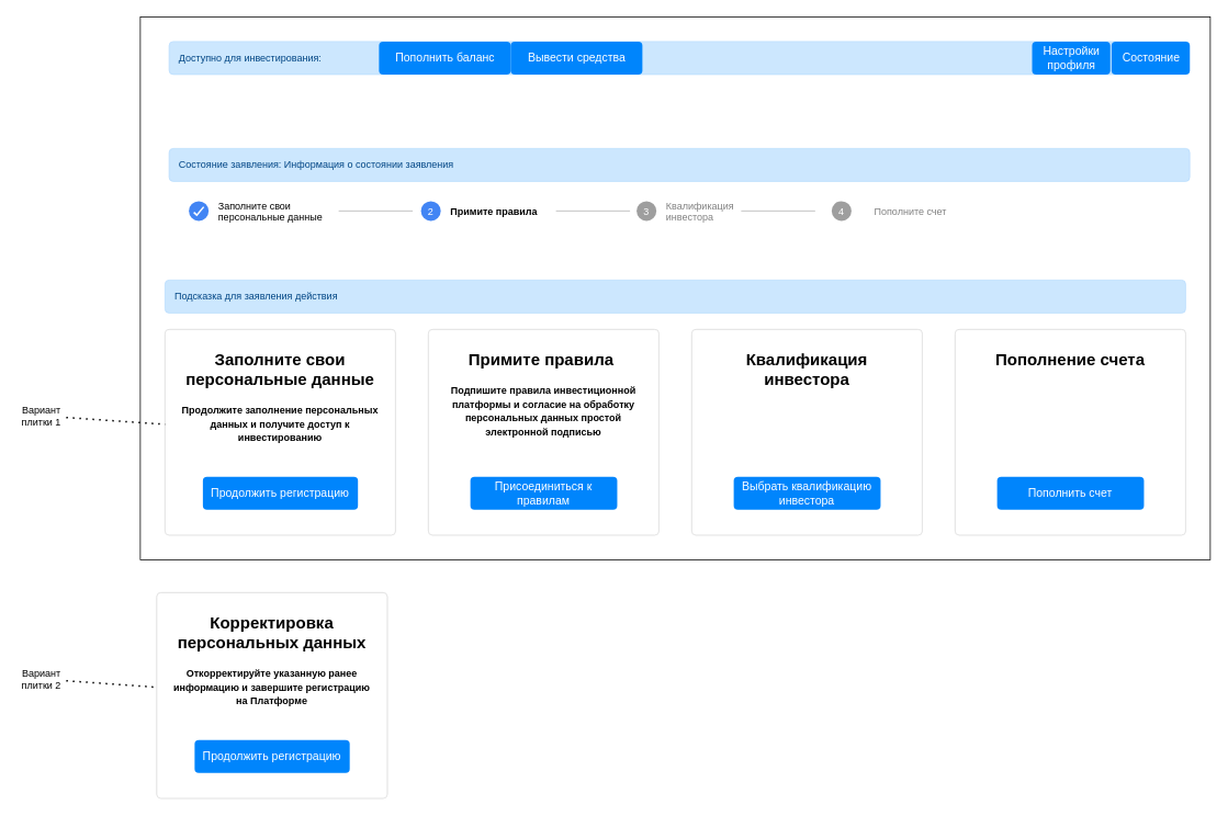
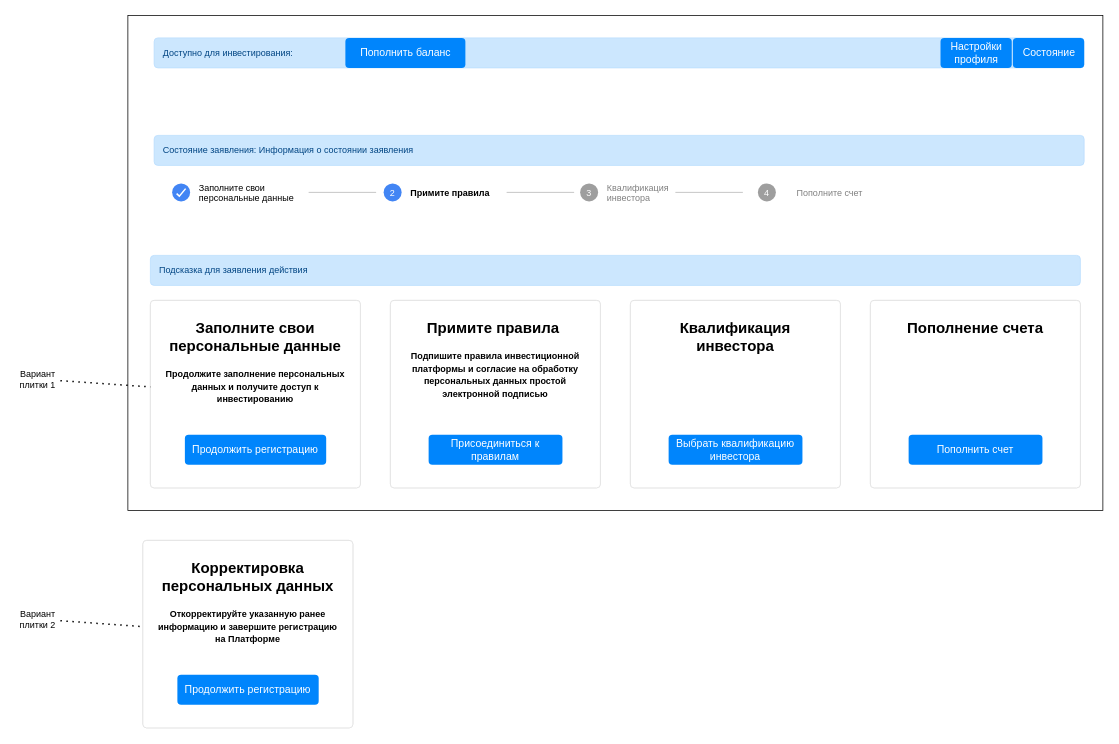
  <mxCell id="0" />
  <mxCell id="1" parent="0" />
  <mxCell id="2" value="" style="rounded=0;whiteSpace=wrap;html=1;" vertex="1" parent="1"><mxGeometry x="170" y="20" width="1300" height="660" as="geometry" /></mxCell>
  <mxCell id="3" value="Доступно для инвестирования:" style="html=1;shadow=0;dashed=0;shape=mxgraph.bootstrap.rrect;rSize=5;strokeColor=#B8DCFE;strokeWidth=1;fillColor=#CCE7FE;fontColor=#004583;whiteSpace=wrap;align=left;verticalAlign=middle;spacingLeft=10;" vertex="1" parent="1"><mxGeometry x="205" y="50" width="1240" height="40" as="geometry" /></mxCell>
  <mxCell id="4" value="" style="html=1;shadow=0;dashed=0;shape=mxgraph.bootstrap.rrect;rSize=5;strokeColor=#DFDFDF;html=1;whiteSpace=wrap;fillColor=#FFFFFF;fontColor=#000000;align=center;verticalAlign=top;spacing=20;fontSize=14;" vertex="1" parent="1"><mxGeometry x="200" y="400" width="280" height="250" as="geometry" /></mxCell>
  <mxCell id="5" value="Заполнить анкету" style="html=1;shadow=0;dashed=0;shape=mxgraph.bootstrap.rrect;rSize=5;perimeter=none;whiteSpace=wrap;fillColor=#0085FC;strokeColor=none;fontColor=#ffffff;resizeWidth=1;fontSize=14;" vertex="1" parent="4"><mxGeometry y="1" width="148.42" height="40" relative="1" as="geometry"><mxPoint x="66" y="-71" as="offset" /></mxGeometry></mxCell>
  <mxCell id="6" value="&lt;b style=&quot;font-size: 20px&quot;&gt;Заполните свои персональные данные&lt;/b&gt;&lt;br&gt;&lt;br&gt;&lt;b&gt;&lt;font style=&quot;font-size: 12px&quot;&gt;Продолжите заполнение персональных данных и получите доступ к инвестированию&lt;/font&gt;&lt;/b&gt;" style="html=1;shadow=0;dashed=0;shape=mxgraph.bootstrap.rrect;rSize=5;strokeColor=#DFDFDF;html=1;whiteSpace=wrap;fillColor=#FFFFFF;fontColor=#000000;align=center;verticalAlign=top;spacing=20;fontSize=14;" vertex="1" parent="4"><mxGeometry width="280" height="250" as="geometry" /></mxCell>
  <mxCell id="7" value="Продолжить регистрацию" style="html=1;shadow=0;dashed=0;shape=mxgraph.bootstrap.rrect;rSize=5;perimeter=none;whiteSpace=wrap;fillColor=#0085FC;strokeColor=none;fontColor=#ffffff;resizeWidth=1;fontSize=14;" vertex="1" parent="6"><mxGeometry y="1" width="188.42" height="40" relative="1" as="geometry"><mxPoint x="46" y="-71" as="offset" /></mxGeometry></mxCell>
  <mxCell id="8" value="" style="html=1;shadow=0;dashed=0;shape=mxgraph.bootstrap.rrect;rSize=5;strokeColor=#DFDFDF;html=1;whiteSpace=wrap;fillColor=#FFFFFF;fontColor=#000000;align=center;verticalAlign=top;spacing=20;fontSize=14;" vertex="1" parent="1"><mxGeometry x="520" y="400" width="280" height="250" as="geometry" /></mxCell>
  <mxCell id="9" value="Заполнить анкету" style="html=1;shadow=0;dashed=0;shape=mxgraph.bootstrap.rrect;rSize=5;perimeter=none;whiteSpace=wrap;fillColor=#0085FC;strokeColor=none;fontColor=#ffffff;resizeWidth=1;fontSize=14;" vertex="1" parent="8"><mxGeometry y="1" width="148.42" height="40" relative="1" as="geometry"><mxPoint x="66" y="-71" as="offset" /></mxGeometry></mxCell>
  <mxCell id="10" value="&lt;b style=&quot;font-size: 20px&quot;&gt;Примите правила&amp;nbsp;&lt;/b&gt;&lt;br&gt;&lt;br&gt;&lt;b&gt;&lt;font style=&quot;font-size: 12px&quot;&gt;Подпишите правила инвестиционной платформы и согласие на обработку персональных данных простой электронной подписью&lt;/font&gt;&lt;/b&gt;" style="html=1;shadow=0;dashed=0;shape=mxgraph.bootstrap.rrect;rSize=5;strokeColor=#DFDFDF;html=1;whiteSpace=wrap;fillColor=#FFFFFF;fontColor=#000000;align=center;verticalAlign=top;spacing=20;fontSize=14;" vertex="1" parent="8"><mxGeometry width="280" height="250" as="geometry" /></mxCell>
  <mxCell id="11" value="Присоединиться к правилам" style="html=1;shadow=0;dashed=0;shape=mxgraph.bootstrap.rrect;rSize=5;perimeter=none;whiteSpace=wrap;fillColor=#0085FC;strokeColor=none;fontColor=#ffffff;resizeWidth=1;fontSize=14;" vertex="1" parent="10"><mxGeometry y="1" width="178.42" height="40" relative="1" as="geometry"><mxPoint x="51" y="-71" as="offset" /></mxGeometry></mxCell>
  <mxCell id="12" value="" style="html=1;shadow=0;dashed=0;shape=mxgraph.bootstrap.rrect;rSize=5;strokeColor=#DFDFDF;html=1;whiteSpace=wrap;fillColor=#FFFFFF;fontColor=#000000;align=center;verticalAlign=top;spacing=20;fontSize=14;" vertex="1" parent="1"><mxGeometry x="840" y="400" width="280" height="250" as="geometry" /></mxCell>
  <mxCell id="13" value="Заполнить анкету" style="html=1;shadow=0;dashed=0;shape=mxgraph.bootstrap.rrect;rSize=5;perimeter=none;whiteSpace=wrap;fillColor=#0085FC;strokeColor=none;fontColor=#ffffff;resizeWidth=1;fontSize=14;" vertex="1" parent="12"><mxGeometry y="1" width="148.42" height="40" relative="1" as="geometry"><mxPoint x="66" y="-71" as="offset" /></mxGeometry></mxCell>
  <mxCell id="14" value="&lt;span style=&quot;font-size: 20px&quot;&gt;&lt;b&gt;Квалификация инвестора&lt;/b&gt;&lt;/span&gt;" style="html=1;shadow=0;dashed=0;shape=mxgraph.bootstrap.rrect;rSize=5;strokeColor=#DFDFDF;html=1;whiteSpace=wrap;fillColor=#FFFFFF;fontColor=#000000;align=center;verticalAlign=top;spacing=20;fontSize=14;" vertex="1" parent="12"><mxGeometry width="280" height="250" as="geometry" /></mxCell>
  <mxCell id="15" value="Выбрать квалификацию инвестора" style="html=1;shadow=0;dashed=0;shape=mxgraph.bootstrap.rrect;rSize=5;perimeter=none;whiteSpace=wrap;fillColor=#0085FC;strokeColor=none;fontColor=#ffffff;resizeWidth=1;fontSize=14;" vertex="1" parent="14"><mxGeometry y="1" width="178.42" height="40" relative="1" as="geometry"><mxPoint x="51" y="-71" as="offset" /></mxGeometry></mxCell>
  <mxCell id="16" value="" style="html=1;shadow=0;dashed=0;shape=mxgraph.bootstrap.rrect;rSize=5;strokeColor=#DFDFDF;html=1;whiteSpace=wrap;fillColor=#FFFFFF;fontColor=#000000;align=center;verticalAlign=top;spacing=20;fontSize=14;" vertex="1" parent="1"><mxGeometry x="1160" y="400" width="280" height="250" as="geometry" /></mxCell>
  <mxCell id="17" value="Заполнить анкету" style="html=1;shadow=0;dashed=0;shape=mxgraph.bootstrap.rrect;rSize=5;perimeter=none;whiteSpace=wrap;fillColor=#0085FC;strokeColor=none;fontColor=#ffffff;resizeWidth=1;fontSize=14;" vertex="1" parent="16"><mxGeometry y="1" width="148.42" height="40" relative="1" as="geometry"><mxPoint x="66" y="-71" as="offset" /></mxGeometry></mxCell>
  <mxCell id="18" value="&lt;span style=&quot;font-size: 20px&quot;&gt;&lt;b&gt;Пополнение счета&lt;/b&gt;&lt;/span&gt;" style="html=1;shadow=0;dashed=0;shape=mxgraph.bootstrap.rrect;rSize=5;strokeColor=#DFDFDF;html=1;whiteSpace=wrap;fillColor=#FFFFFF;fontColor=#000000;align=center;verticalAlign=top;spacing=20;fontSize=14;" vertex="1" parent="16"><mxGeometry width="280" height="250" as="geometry" /></mxCell>
  <mxCell id="19" value="Пополнить счет" style="html=1;shadow=0;dashed=0;shape=mxgraph.bootstrap.rrect;rSize=5;perimeter=none;whiteSpace=wrap;fillColor=#0085FC;strokeColor=none;fontColor=#ffffff;resizeWidth=1;fontSize=14;" vertex="1" parent="18"><mxGeometry y="1" width="178.42" height="40" relative="1" as="geometry"><mxPoint x="51" y="-71" as="offset" /></mxGeometry></mxCell>
  <mxCell id="20" value="Подсказка для заявления действия" style="html=1;shadow=0;dashed=0;shape=mxgraph.bootstrap.rrect;rSize=5;strokeColor=#B8DCFE;strokeWidth=1;fillColor=#CCE7FE;fontColor=#004583;whiteSpace=wrap;align=left;verticalAlign=middle;spacingLeft=10;" vertex="1" parent="1"><mxGeometry x="200" y="340" width="1240" height="40" as="geometry" /></mxCell>
  <mxCell id="21" value="Пополнить баланс" style="html=1;shadow=0;dashed=0;shape=mxgraph.bootstrap.rrect;rSize=5;fillColor=#0085FC;strokeColor=none;fontSize=14;fontColor=#ffffff;" vertex="1" parent="1"><mxGeometry x="460" y="50" width="160" height="40" as="geometry" /></mxCell>
- <mxCell id="22" value="Вывести средства" style="html=1;shadow=0;dashed=0;shape=mxgraph.bootstrap.rrect;rSize=5;fillColor=#0085FC;strokeColor=none;fontSize=14;fontColor=#ffffff;" vertex="1" parent="1"><mxGeometry x="620" y="50" width="160" height="40" as="geometry" /></mxCell>
  <mxCell id="23" value="Состояние" style="html=1;shadow=0;dashed=0;shape=mxgraph.bootstrap.rrect;rSize=5;fillColor=#0085FC;strokeColor=none;fontSize=14;fontColor=#ffffff;" vertex="1" parent="1"><mxGeometry x="1350" y="50" width="95" height="40" as="geometry" /></mxCell>
  <mxCell id="24" value="Настройки&lt;br&gt;профиля" style="html=1;shadow=0;dashed=0;shape=mxgraph.bootstrap.rrect;rSize=5;fillColor=#0085FC;strokeColor=none;fontSize=14;fontColor=#ffffff;" vertex="1" parent="1"><mxGeometry x="1253.5" y="50" width="95" height="40" as="geometry" /></mxCell>
  <mxCell id="25" value="" style="html=1;shadow=0;dashed=0;shape=mxgraph.bootstrap.rrect;rSize=5;strokeColor=#DFDFDF;html=1;whiteSpace=wrap;fillColor=#FFFFFF;fontColor=#000000;align=center;verticalAlign=top;spacing=20;fontSize=14;" vertex="1" parent="1"><mxGeometry x="190" y="720" width="280" height="250" as="geometry" /></mxCell>
  <mxCell id="26" value="Заполнить анкету" style="html=1;shadow=0;dashed=0;shape=mxgraph.bootstrap.rrect;rSize=5;perimeter=none;whiteSpace=wrap;fillColor=#0085FC;strokeColor=none;fontColor=#ffffff;resizeWidth=1;fontSize=14;" vertex="1" parent="25"><mxGeometry y="1" width="148.42" height="40" relative="1" as="geometry"><mxPoint x="66" y="-71" as="offset" /></mxGeometry></mxCell>
  <mxCell id="27" value="&lt;b style=&quot;font-size: 20px&quot;&gt;Корректировка персональных данных&lt;/b&gt;&lt;br&gt;&lt;br&gt;&lt;b&gt;&lt;font style=&quot;font-size: 12px&quot;&gt;Откорректируйте указанную ранее информацию и завершите регистрацию на Платформе&lt;/font&gt;&lt;/b&gt;" style="html=1;shadow=0;dashed=0;shape=mxgraph.bootstrap.rrect;rSize=5;strokeColor=#DFDFDF;html=1;whiteSpace=wrap;fillColor=#FFFFFF;fontColor=#000000;align=center;verticalAlign=top;spacing=20;fontSize=14;" vertex="1" parent="25"><mxGeometry width="280" height="250" as="geometry" /></mxCell>
  <mxCell id="28" value="Продолжить регистрацию" style="html=1;shadow=0;dashed=0;shape=mxgraph.bootstrap.rrect;rSize=5;perimeter=none;whiteSpace=wrap;fillColor=#0085FC;strokeColor=none;fontColor=#ffffff;resizeWidth=1;fontSize=14;" vertex="1" parent="27"><mxGeometry y="1" width="188.42" height="40" relative="1" as="geometry"><mxPoint x="46" y="-71" as="offset" /></mxGeometry></mxCell>
  <mxCell id="29" value="" style="endArrow=none;dashed=1;html=1;dashPattern=1 3;strokeWidth=2;rounded=0;" edge="1" parent="1" source="31" target="6"><mxGeometry width="50" height="50" relative="1" as="geometry"><mxPoint x="90" y="503.448" as="sourcePoint" /><mxPoint x="90" y="610" as="targetPoint" /></mxGeometry></mxCell>
  <mxCell id="30" value="" style="endArrow=none;dashed=1;html=1;dashPattern=1 3;strokeWidth=2;rounded=0;" edge="1" parent="1" source="32" target="27"><mxGeometry width="50" height="50" relative="1" as="geometry"><mxPoint x="100" y="832.222" as="sourcePoint" /><mxPoint x="210" y="522.931" as="targetPoint" /></mxGeometry></mxCell>
  <mxCell id="31" value="Вариант плитки 1" style="text;html=1;strokeColor=none;fillColor=none;align=center;verticalAlign=middle;whiteSpace=wrap;rounded=0;" vertex="1" parent="1"><mxGeometry x="20" y="490" width="60" height="30" as="geometry" /></mxCell>
  <mxCell id="32" value="Вариант плитки 2" style="text;html=1;strokeColor=none;fillColor=none;align=center;verticalAlign=middle;whiteSpace=wrap;rounded=0;" vertex="1" parent="1"><mxGeometry x="20" y="810" width="60" height="30" as="geometry" /></mxCell>
  <mxCell id="33" value="" style="shape=rect;strokeColor=none;fillColor=#ffffff;" vertex="1" parent="1"><mxGeometry x="205" y="220" width="1240" height="72" as="geometry" /></mxCell>
  <mxCell id="34" value="Заполните свои &#10;персональные данные " style="shape=ellipse;strokeColor=none;fillColor=#4285F4;fontColor=#000000;labelPosition=right;align=left;spacingLeft=10;" vertex="1" parent="33"><mxGeometry width="24" height="24" relative="1" as="geometry"><mxPoint x="24" y="24" as="offset" /></mxGeometry></mxCell>
  <mxCell id="35" value="" style="dashed=0;shape=mxgraph.gmdl.check;strokeColor=#ffffff;strokeWidth=2;fillColor=#66B2FF;" vertex="1" parent="34"><mxGeometry x="0.5" y="0.5" width="12" height="10" relative="1" as="geometry"><mxPoint x="-6" y="-5" as="offset" /></mxGeometry></mxCell>
  <mxCell id="36" value="" style="shape=line;strokeColor=#b3b3b3;fillColor=#66B2FF;" vertex="1" parent="33"><mxGeometry width="90" height="10" relative="1" as="geometry"><mxPoint x="206" y="31" as="offset" /></mxGeometry></mxCell>
  <mxCell id="37" value="2" style="shape=ellipse;strokeColor=none;fillColor=#4285F4;fontColor=#ffffff;" vertex="1" parent="33"><mxGeometry width="24" height="24" relative="1" as="geometry"><mxPoint x="306" y="24" as="offset" /></mxGeometry></mxCell>
  <mxCell id="38" value="Примите правила " style="shape=rect;strokeColor=none;fillColor=none;fontColor=#000000;align=left;spacingLeft=10;fontStyle=1;" vertex="1" parent="33"><mxGeometry width="200" height="24" relative="1" as="geometry"><mxPoint x="330" y="24" as="offset" /></mxGeometry></mxCell>
  <mxCell id="39" value="" style="shape=line;strokeColor=#b3b3b3;fillColor=#66B2FF;" vertex="1" parent="33"><mxGeometry width="90" height="10" relative="1" as="geometry"><mxPoint x="470" y="31" as="offset" /></mxGeometry></mxCell>
  <mxCell id="40" value="3" style="shape=ellipse;strokeColor=none;fillColor=#9e9e9e;fontColor=#ffffff;" vertex="1" parent="33"><mxGeometry width="24" height="24" relative="1" as="geometry"><mxPoint x="568" y="24" as="offset" /></mxGeometry></mxCell>
  <mxCell id="41" value="Квалификация &#10;инвестора" style="shape=rect;strokeColor=none;fillColor=none;align=left;spacingLeft=10;fontColor=#808080;" vertex="1" parent="33"><mxGeometry width="110" height="24" relative="1" as="geometry"><mxPoint x="592" y="24" as="offset" /></mxGeometry></mxCell>
  <mxCell id="42" value="" style="shape=line;strokeColor=#b3b3b3;fillColor=#66B2FF;" vertex="1" parent="33"><mxGeometry x="695" y="31" width="90" height="10" as="geometry" /></mxCell>
  <mxCell id="43" value="4" style="shape=ellipse;strokeColor=none;fillColor=#9e9e9e;fontColor=#ffffff;" vertex="1" parent="33"><mxGeometry x="805" y="24" width="24" height="24" as="geometry" /></mxCell>
  <mxCell id="44" value="Пополните счет" style="shape=rect;strokeColor=none;fillColor=none;align=left;spacingLeft=10;fontColor=#808080;" vertex="1" parent="33"><mxGeometry x="845" y="24" width="110" height="24" as="geometry" /></mxCell>
  <mxCell id="45" value="Состояние заявления: Информация о состоянии заявления" style="html=1;shadow=0;dashed=0;shape=mxgraph.bootstrap.rrect;rSize=5;strokeColor=#B8DCFE;strokeWidth=1;fillColor=#CCE7FE;fontColor=#004583;whiteSpace=wrap;align=left;verticalAlign=middle;spacingLeft=10;" vertex="1" parent="33"><mxGeometry y="-40" width="1240" height="40" as="geometry" /></mxCell>
